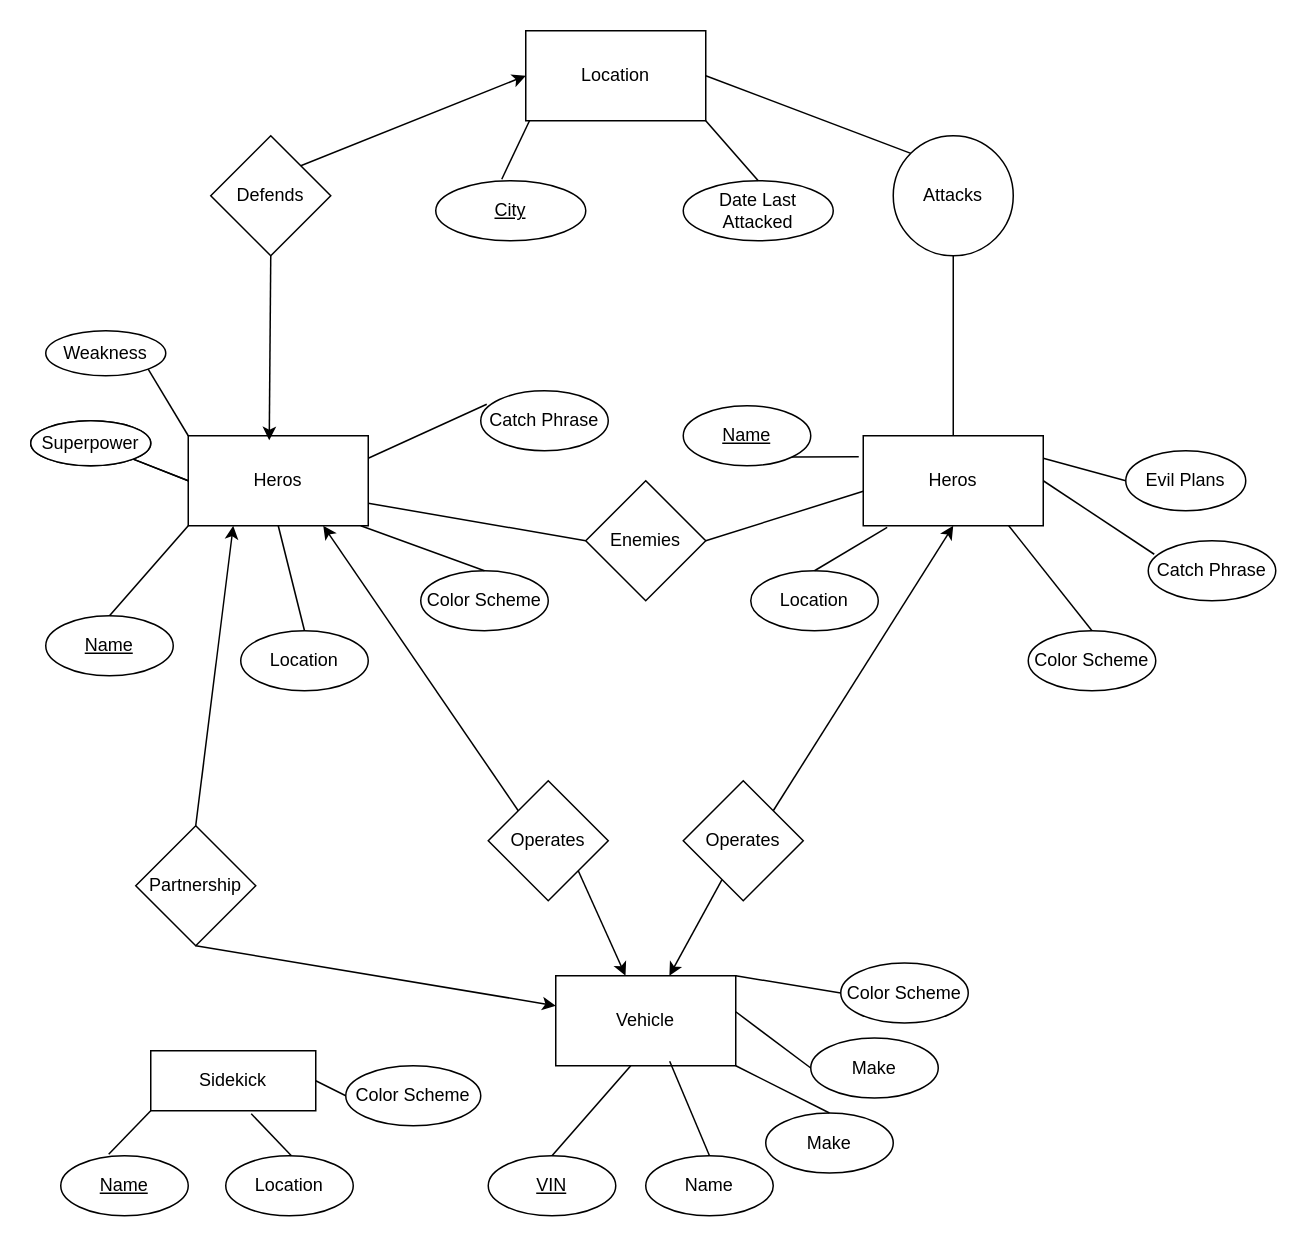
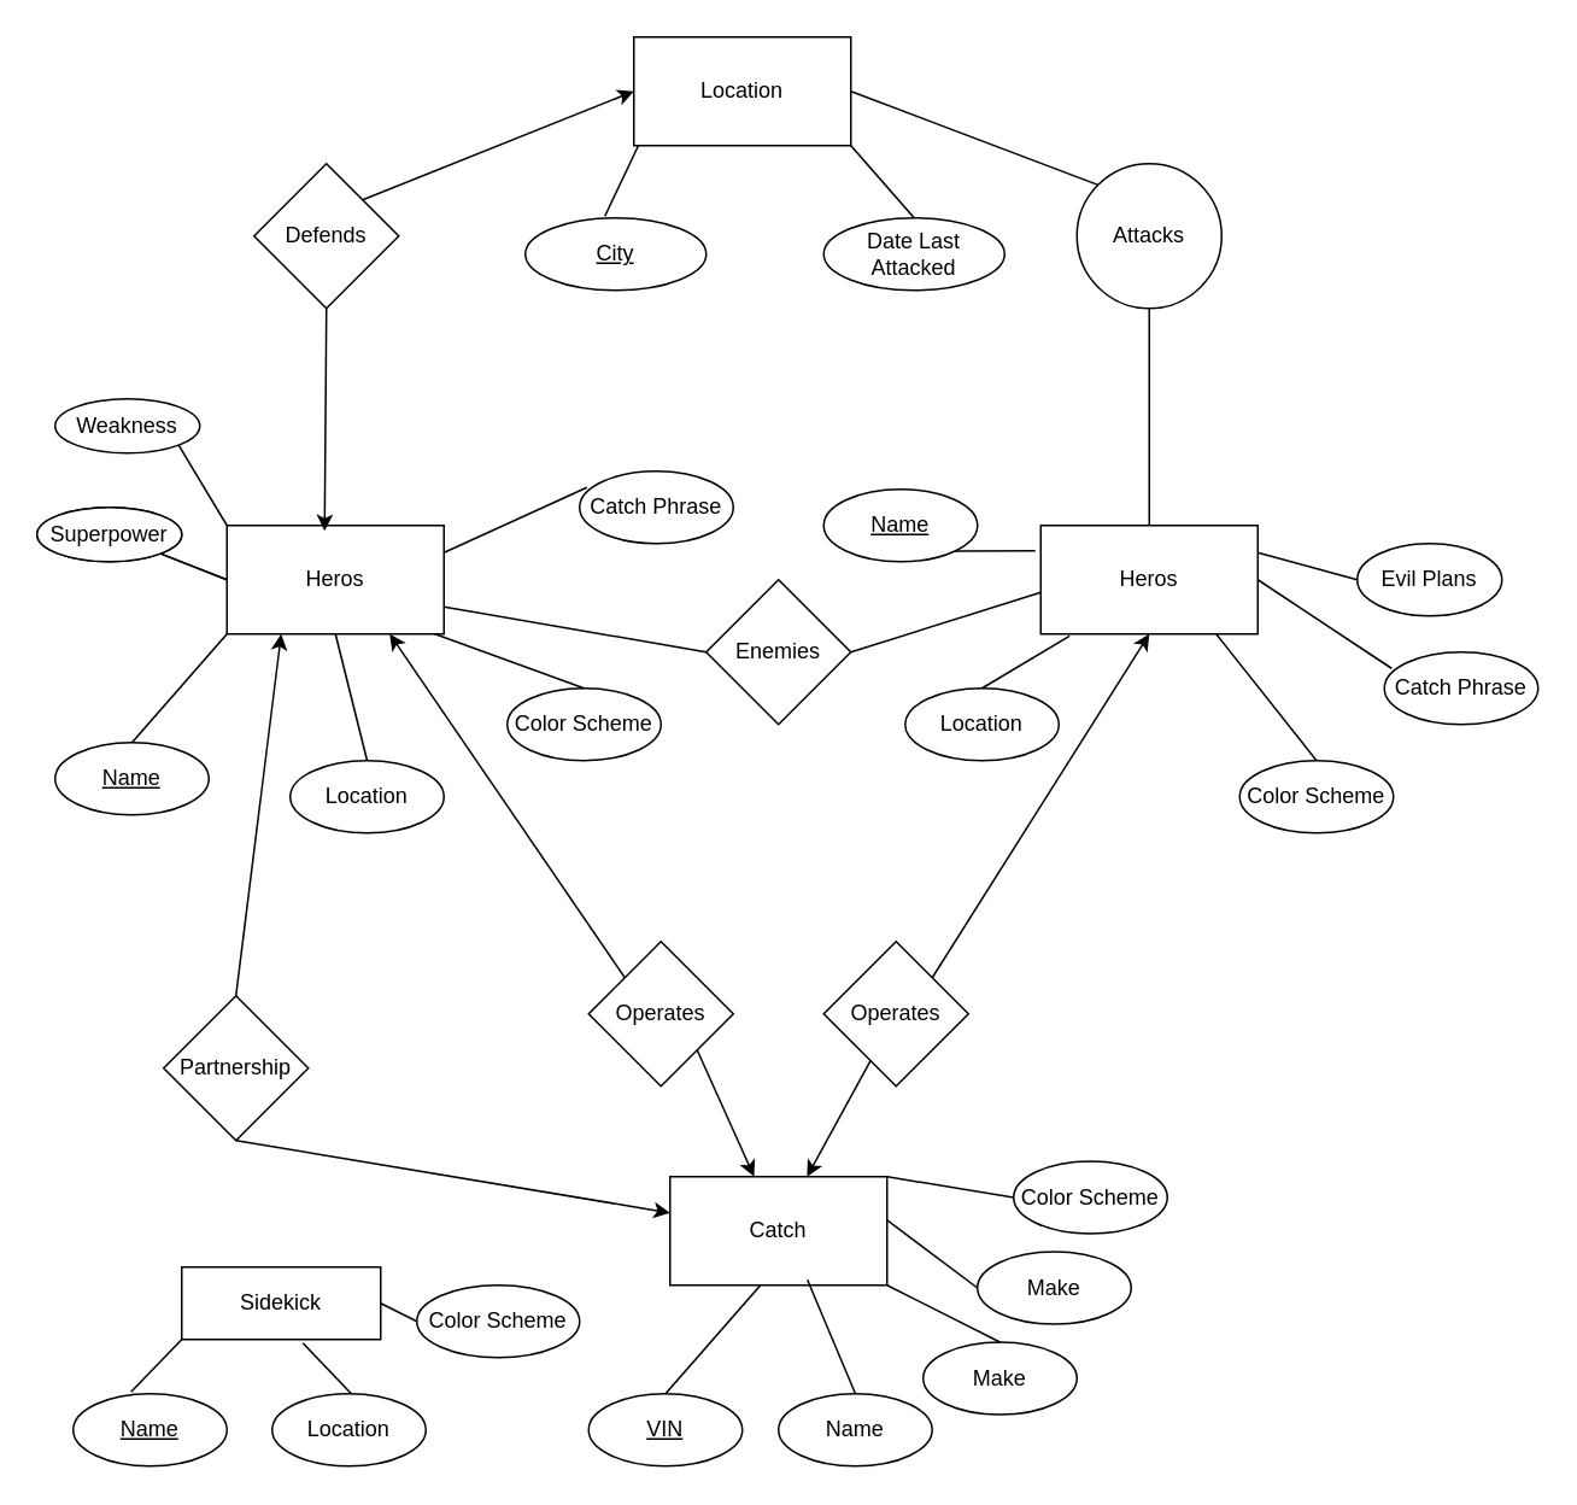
  <mxCell id="0" />
  <mxCell id="1" parent="0" />
  <mxCell id="2" value="Heros" style="rounded=0;whiteSpace=wrap;html=1;" vertex="1" parent="1"><mxGeometry x="125" y="290" width="120" height="60" as="geometry" /></mxCell>
  <mxCell id="3" value="&lt;u&gt;VIN&lt;/u&gt;" style="ellipse;whiteSpace=wrap;html=1;" vertex="1" parent="1"><mxGeometry x="325" y="770" width="85" height="40" as="geometry" /></mxCell>
  <mxCell id="4" value="Location" style="ellipse;whiteSpace=wrap;html=1;" vertex="1" parent="1"><mxGeometry x="160" y="420" width="85" height="40" as="geometry" /></mxCell>
  <mxCell id="5" value="Color Scheme" style="ellipse;whiteSpace=wrap;html=1;" vertex="1" parent="1"><mxGeometry x="280" y="380" width="85" height="40" as="geometry" /></mxCell>
  <mxCell id="6" value="Catch Phrase" style="ellipse;whiteSpace=wrap;html=1;" vertex="1" parent="1"><mxGeometry x="320" y="260" width="85" height="40" as="geometry" /></mxCell>
  <mxCell id="7" value="" style="endArrow=none;html=1;exitX=0.5;exitY=0;exitDx=0;exitDy=0;" edge="1" parent="1" source="3"><mxGeometry width="50" height="50" relative="1" as="geometry"><mxPoint x="390" y="740" as="sourcePoint" /><mxPoint x="420" y="710" as="targetPoint" /></mxGeometry></mxCell>
  <mxCell id="8" value="" style="endArrow=none;html=1;entryX=0.5;entryY=1;entryDx=0;entryDy=0;exitX=0.5;exitY=0;exitDx=0;exitDy=0;" edge="1" parent="1" source="4" target="2"><mxGeometry width="50" height="50" relative="1" as="geometry"><mxPoint x="65" y="570" as="sourcePoint" /><mxPoint x="115" y="520" as="targetPoint" /></mxGeometry></mxCell>
  <mxCell id="9" value="" style="endArrow=none;html=1;exitX=0.5;exitY=0;exitDx=0;exitDy=0;" edge="1" parent="1" source="5"><mxGeometry width="50" height="50" relative="1" as="geometry"><mxPoint x="215" y="410" as="sourcePoint" /><mxPoint x="240" y="350" as="targetPoint" /></mxGeometry></mxCell>
  <mxCell id="10" value="" style="endArrow=none;html=1;entryX=0.047;entryY=0.225;entryDx=0;entryDy=0;entryPerimeter=0;exitX=1;exitY=0.25;exitDx=0;exitDy=0;" edge="1" parent="1" source="2" target="6"><mxGeometry width="50" height="50" relative="1" as="geometry"><mxPoint x="245" y="320" as="sourcePoint" /><mxPoint x="295" y="270" as="targetPoint" /></mxGeometry></mxCell>
  <mxCell id="11" value="Heros" style="rounded=0;whiteSpace=wrap;html=1;" vertex="1" parent="1"><mxGeometry x="575" y="290" width="120" height="60" as="geometry" /></mxCell>
  <mxCell id="12" value="&lt;u&gt;Name&lt;/u&gt;" style="ellipse;whiteSpace=wrap;html=1;" vertex="1" parent="1"><mxGeometry x="455" y="270" width="85" height="40" as="geometry" /></mxCell>
  <mxCell id="13" value="Location" style="ellipse;whiteSpace=wrap;html=1;" vertex="1" parent="1"><mxGeometry x="500" y="380" width="85" height="40" as="geometry" /></mxCell>
  <mxCell id="14" value="Color Scheme" style="ellipse;whiteSpace=wrap;html=1;" vertex="1" parent="1"><mxGeometry x="685" y="420" width="85" height="40" as="geometry" /></mxCell>
  <mxCell id="15" value="Catch Phrase" style="ellipse;whiteSpace=wrap;html=1;" vertex="1" parent="1"><mxGeometry x="765" y="360" width="85" height="40" as="geometry" /></mxCell>
  <mxCell id="16" value="" style="endArrow=none;html=1;exitX=1;exitY=1;exitDx=0;exitDy=0;" edge="1" parent="1" source="12"><mxGeometry width="50" height="50" relative="1" as="geometry"><mxPoint x="540" y="310" as="sourcePoint" /><mxPoint x="572" y="304" as="targetPoint" /></mxGeometry></mxCell>
  <mxCell id="17" value="" style="endArrow=none;html=1;exitX=0.5;exitY=0;exitDx=0;exitDy=0;entryX=0.133;entryY=1.017;entryDx=0;entryDy=0;entryPerimeter=0;" edge="1" parent="1" source="13" target="11"><mxGeometry width="50" height="50" relative="1" as="geometry"><mxPoint x="515" y="570" as="sourcePoint" /><mxPoint x="580" y="352" as="targetPoint" /></mxGeometry></mxCell>
  <mxCell id="18" value="" style="endArrow=none;html=1;exitX=0.5;exitY=0;exitDx=0;exitDy=0;" edge="1" parent="1" source="14"><mxGeometry width="50" height="50" relative="1" as="geometry"><mxPoint x="665" y="410" as="sourcePoint" /><mxPoint x="672" y="350" as="targetPoint" /></mxGeometry></mxCell>
  <mxCell id="19" value="" style="endArrow=none;html=1;entryX=0.047;entryY=0.225;entryDx=0;entryDy=0;entryPerimeter=0;" edge="1" parent="1" target="15"><mxGeometry width="50" height="50" relative="1" as="geometry"><mxPoint x="695" y="320" as="sourcePoint" /><mxPoint x="745" y="270" as="targetPoint" /></mxGeometry></mxCell>
  <mxCell id="20" value="Location" style="rounded=0;whiteSpace=wrap;html=1;" vertex="1" parent="1"><mxGeometry x="350" y="20" width="120" height="60" as="geometry" /></mxCell>
  <mxCell id="21" value="&lt;u&gt;City&lt;/u&gt;" style="ellipse;whiteSpace=wrap;html=1;" vertex="1" parent="1"><mxGeometry x="290" y="120" width="100" height="40" as="geometry" /></mxCell>
  <mxCell id="22" value="Date Last Attacked" style="ellipse;whiteSpace=wrap;html=1;" vertex="1" parent="1"><mxGeometry x="455" y="120" width="100" height="40" as="geometry" /></mxCell>
  <mxCell id="23" value="" style="endArrow=none;html=1;exitX=0.44;exitY=-0.025;exitDx=0;exitDy=0;exitPerimeter=0;" edge="1" parent="1" source="21"><mxGeometry width="50" height="50" relative="1" as="geometry"><mxPoint x="302.5" y="130" as="sourcePoint" /><mxPoint x="352.5" y="80" as="targetPoint" /></mxGeometry></mxCell>
  <mxCell id="24" value="" style="endArrow=none;html=1;exitX=1;exitY=1;exitDx=0;exitDy=0;entryX=0.5;entryY=0;entryDx=0;entryDy=0;" edge="1" parent="1" source="20" target="22"><mxGeometry width="50" height="50" relative="1" as="geometry"><mxPoint x="520" y="90" as="sourcePoint" /><mxPoint x="570" y="40" as="targetPoint" /></mxGeometry></mxCell>
  <mxCell id="25" value="Defends" style="rhombus;whiteSpace=wrap;html=1;" vertex="1" parent="1"><mxGeometry x="140" y="90" width="80" height="80" as="geometry" /></mxCell>
  <mxCell id="26" value="Attacks" style="ellipse;whiteSpace=wrap;html=1;" vertex="1" parent="1"><mxGeometry x="595" y="90" width="80" height="80" as="geometry" /></mxCell>
  <mxCell id="27" value="" style="endArrow=classic;html=1;exitX=0.5;exitY=1;exitDx=0;exitDy=0;entryX=0.45;entryY=0.05;entryDx=0;entryDy=0;entryPerimeter=0;" edge="1" parent="1" source="25" target="2"><mxGeometry width="50" height="50" relative="1" as="geometry"><mxPoint x="180" y="210" as="sourcePoint" /><mxPoint x="230" y="160" as="targetPoint" /></mxGeometry></mxCell>
  <mxCell id="28" value="" style="endArrow=classic;html=1;entryX=0;entryY=0.5;entryDx=0;entryDy=0;exitX=1;exitY=0;exitDx=0;exitDy=0;" edge="1" parent="1" source="25" target="20"><mxGeometry width="50" height="50" relative="1" as="geometry"><mxPoint x="180" y="50" as="sourcePoint" /><mxPoint x="230" y="0" as="targetPoint" /></mxGeometry></mxCell>
  <mxCell id="29" value="" style="endArrow=none;html=1;entryX=0.5;entryY=1;entryDx=0;entryDy=0;exitX=0.5;exitY=0;exitDx=0;exitDy=0;" edge="1" parent="1" source="11" target="26"><mxGeometry width="50" height="50" relative="1" as="geometry"><mxPoint x="540" y="260" as="sourcePoint" /><mxPoint x="590" y="210" as="targetPoint" /></mxGeometry></mxCell>
  <mxCell id="30" value="" style="endArrow=none;html=1;entryX=0;entryY=0;entryDx=0;entryDy=0;exitX=1;exitY=0.5;exitDx=0;exitDy=0;" edge="1" parent="1" source="20" target="26"><mxGeometry width="50" height="50" relative="1" as="geometry"><mxPoint x="540" y="80" as="sourcePoint" /><mxPoint x="590" y="40" as="targetPoint" /></mxGeometry></mxCell>
  <mxCell id="31" value="Enemies" style="rhombus;whiteSpace=wrap;html=1;" vertex="1" parent="1"><mxGeometry x="390" y="320" width="80" height="80" as="geometry" /></mxCell>
  <mxCell id="32" value="" style="endArrow=none;html=1;entryX=0;entryY=0.5;entryDx=0;entryDy=0;exitX=1;exitY=0.75;exitDx=0;exitDy=0;" edge="1" parent="1" source="2" target="31"><mxGeometry width="50" height="50" relative="1" as="geometry"><mxPoint x="240" y="370" as="sourcePoint" /><mxPoint x="290" y="320" as="targetPoint" /></mxGeometry></mxCell>
  <mxCell id="33" value="" style="endArrow=none;html=1;exitX=1;exitY=0.5;exitDx=0;exitDy=0;entryX=0;entryY=0.617;entryDx=0;entryDy=0;entryPerimeter=0;" edge="1" parent="1" source="31" target="11"><mxGeometry width="50" height="50" relative="1" as="geometry"><mxPoint x="490" y="390" as="sourcePoint" /><mxPoint x="580" y="330" as="targetPoint" /></mxGeometry></mxCell>
  <mxCell id="34" value="" style="endArrow=classic;html=1;entryX=0.75;entryY=1;entryDx=0;entryDy=0;exitX=0;exitY=0;exitDx=0;exitDy=0;" edge="1" parent="1" source="35" target="2"><mxGeometry width="50" height="50" relative="1" as="geometry"><mxPoint x="380" y="540" as="sourcePoint" /><mxPoint x="300" y="480" as="targetPoint" /></mxGeometry></mxCell>
  <mxCell id="35" value="Operates" style="rhombus;whiteSpace=wrap;html=1;" vertex="1" parent="1"><mxGeometry x="325" y="520" width="80" height="80" as="geometry" /></mxCell>
  <mxCell id="36" value="" style="endArrow=classic;html=1;entryX=0.5;entryY=1;entryDx=0;entryDy=0;exitX=1;exitY=0;exitDx=0;exitDy=0;" edge="1" parent="1" source="37" target="11"><mxGeometry width="50" height="50" relative="1" as="geometry"><mxPoint x="510" y="540" as="sourcePoint" /><mxPoint x="520" y="260" as="targetPoint" /></mxGeometry></mxCell>
  <mxCell id="37" value="Operates" style="rhombus;whiteSpace=wrap;html=1;" vertex="1" parent="1"><mxGeometry x="455" y="520" width="80" height="80" as="geometry" /></mxCell>
- <mxCell id="38" value="Vehicle" style="rounded=0;whiteSpace=wrap;html=1;" vertex="1" parent="1"><mxGeometry x="370" y="650" width="120" height="60" as="geometry" /></mxCell>
+ <mxCell id="38" value="Catch" style="rounded=0;whiteSpace=wrap;html=1;" vertex="1" parent="1"><mxGeometry x="370" y="650" width="120" height="60" as="geometry" /></mxCell>
  <mxCell id="39" value="" style="endArrow=classic;html=1;exitX=1;exitY=1;exitDx=0;exitDy=0;" edge="1" parent="1" source="35" target="38"><mxGeometry width="50" height="50" relative="1" as="geometry"><mxPoint x="210" y="690" as="sourcePoint" /><mxPoint x="260" y="640" as="targetPoint" /></mxGeometry></mxCell>
  <mxCell id="40" value="" style="endArrow=classic;html=1;" edge="1" parent="1" source="37"><mxGeometry width="50" height="50" relative="1" as="geometry"><mxPoint x="414.25" y="580" as="sourcePoint" /><mxPoint x="445.75" y="650" as="targetPoint" /></mxGeometry></mxCell>
  <mxCell id="41" value="" style="endArrow=classic;html=1;entryX=0.25;entryY=1;entryDx=0;entryDy=0;exitX=0.5;exitY=0;exitDx=0;exitDy=0;" edge="1" parent="1" source="42" target="2"><mxGeometry width="50" height="50" relative="1" as="geometry"><mxPoint x="120" y="540" as="sourcePoint" /><mxPoint x="160" y="480" as="targetPoint" /></mxGeometry></mxCell>
  <mxCell id="42" value="Partnership" style="rhombus;whiteSpace=wrap;html=1;" vertex="1" parent="1"><mxGeometry x="90" y="550" width="80" height="80" as="geometry" /></mxCell>
  <mxCell id="43" value="" style="endArrow=classic;html=1;exitX=0.5;exitY=1;exitDx=0;exitDy=0;" edge="1" parent="1" source="42" target="38"><mxGeometry width="50" height="50" relative="1" as="geometry"><mxPoint x="180" y="700" as="sourcePoint" /><mxPoint x="230" y="650" as="targetPoint" /></mxGeometry></mxCell>
  <mxCell id="44" value="Superpower" style="ellipse;whiteSpace=wrap;html=1;" vertex="1" parent="1"><mxGeometry y="280" width="80" height="30" as="geometry" x="20" /></mxCell>
  <mxCell id="45" value="" style="endArrow=none;html=1;exitX=1;exitY=1;exitDx=0;exitDy=0;entryX=0;entryY=0.5;entryDx=0;entryDy=0;" edge="1" parent="1" source="44" target="2"><mxGeometry width="50" height="50" relative="1" as="geometry"><mxPoint x="70" y="350" as="sourcePoint" /><mxPoint x="120" y="320" as="targetPoint" /></mxGeometry></mxCell>
  <mxCell id="46" value="Superpower" style="ellipse;whiteSpace=wrap;html=1;" vertex="1" parent="1"><mxGeometry y="280" width="80" height="30" as="geometry" x="20" /></mxCell>
  <mxCell id="47" value="" style="endArrow=none;html=1;exitX=1;exitY=1;exitDx=0;exitDy=0;entryX=0;entryY=0.5;entryDx=0;entryDy=0;" edge="1" parent="1" source="46"><mxGeometry width="50" height="50" relative="1" as="geometry"><mxPoint x="70" y="350" as="sourcePoint" /><mxPoint x="125" y="320" as="targetPoint" /></mxGeometry></mxCell>
  <mxCell id="48" value="Weakness" style="ellipse;whiteSpace=wrap;html=1;" vertex="1" parent="1"><mxGeometry x="30" y="220" width="80" height="30" as="geometry" /></mxCell>
  <mxCell id="49" value="" style="endArrow=none;html=1;exitX=1;exitY=1;exitDx=0;exitDy=0;entryX=0;entryY=0;entryDx=0;entryDy=0;" edge="1" parent="1" source="48" target="2"><mxGeometry width="50" height="50" relative="1" as="geometry"><mxPoint x="80" y="290" as="sourcePoint" /><mxPoint x="135" y="260" as="targetPoint" /></mxGeometry></mxCell>
  <mxCell id="50" value="Evil Plans" style="ellipse;whiteSpace=wrap;html=1;" vertex="1" parent="1"><mxGeometry x="750" y="300" width="80" height="40" as="geometry" /></mxCell>
  <mxCell id="51" value="" style="endArrow=none;html=1;entryX=0;entryY=0.5;entryDx=0;entryDy=0;exitX=1;exitY=0.25;exitDx=0;exitDy=0;" edge="1" parent="1" source="11" target="50"><mxGeometry width="50" height="50" relative="1" as="geometry"><mxPoint x="700" y="310" as="sourcePoint" /><mxPoint x="790" y="250" as="targetPoint" /></mxGeometry></mxCell>
  <mxCell id="52" value="Sidekick" style="rounded=0;whiteSpace=wrap;html=1;" vertex="1" parent="1"><mxGeometry x="100" y="700" width="110" height="40" as="geometry" /></mxCell>
  <mxCell id="53" value="&lt;u&gt;Name&lt;/u&gt;" style="ellipse;whiteSpace=wrap;html=1;" vertex="1" parent="1"><mxGeometry x="40" y="770" width="85" height="40" as="geometry" /></mxCell>
  <mxCell id="54" value="Location" style="ellipse;whiteSpace=wrap;html=1;" vertex="1" parent="1"><mxGeometry x="150" y="770" width="85" height="40" as="geometry" /></mxCell>
  <mxCell id="55" value="" style="endArrow=none;html=1;entryX=0.609;entryY=1.05;entryDx=0;entryDy=0;exitX=0.5;exitY=0;exitDx=0;exitDy=0;entryPerimeter=0;" edge="1" parent="1" target="52"><mxGeometry width="50" height="50" relative="1" as="geometry"><mxPoint x="193.75" y="770" as="sourcePoint" /><mxPoint x="176.25" y="700" as="targetPoint" /></mxGeometry></mxCell>
  <mxCell id="56" value="" style="endArrow=none;html=1;exitX=0.376;exitY=-0.025;exitDx=0;exitDy=0;exitPerimeter=0;entryX=0;entryY=1;entryDx=0;entryDy=0;" edge="1" parent="1" source="53" target="52"><mxGeometry width="50" height="50" relative="1" as="geometry"><mxPoint x="40" y="710" as="sourcePoint" /><mxPoint x="90" y="660" as="targetPoint" /></mxGeometry></mxCell>
  <mxCell id="57" value="Color Scheme" style="ellipse;whiteSpace=wrap;html=1;" vertex="1" parent="1"><mxGeometry x="230" y="710" width="90" height="40" as="geometry" /></mxCell>
  <mxCell id="58" value="" style="endArrow=none;html=1;exitX=0;exitY=0.5;exitDx=0;exitDy=0;entryX=1;entryY=0.5;entryDx=0;entryDy=0;" edge="1" parent="1" source="57" target="52"><mxGeometry width="50" height="50" relative="1" as="geometry"><mxPoint x="170" y="740" as="sourcePoint" /><mxPoint x="185" y="680" as="targetPoint" /></mxGeometry></mxCell>
  <mxCell id="59" value="&lt;u&gt;Name&lt;/u&gt;" style="ellipse;whiteSpace=wrap;html=1;" vertex="1" parent="1"><mxGeometry x="30" y="410" width="85" height="40" as="geometry" /></mxCell>
  <mxCell id="60" value="" style="endArrow=none;html=1;exitX=0.5;exitY=0;exitDx=0;exitDy=0;" edge="1" parent="1" source="59"><mxGeometry width="50" height="50" relative="1" as="geometry"><mxPoint x="95" y="380" as="sourcePoint" /><mxPoint x="125" y="350" as="targetPoint" /></mxGeometry></mxCell>
  <mxCell id="61" value="Name" style="ellipse;whiteSpace=wrap;html=1;" vertex="1" parent="1"><mxGeometry x="430" y="770" width="85" height="40" as="geometry" /></mxCell>
  <mxCell id="62" value="" style="endArrow=none;html=1;exitX=0.5;exitY=0;exitDx=0;exitDy=0;entryX=0.633;entryY=0.95;entryDx=0;entryDy=0;entryPerimeter=0;" edge="1" parent="1" source="61" target="38"><mxGeometry width="50" height="50" relative="1" as="geometry"><mxPoint x="495" y="740" as="sourcePoint" /><mxPoint x="525" y="710" as="targetPoint" /></mxGeometry></mxCell>
  <mxCell id="63" value="Make" style="ellipse;whiteSpace=wrap;html=1;" vertex="1" parent="1"><mxGeometry x="510" y="741.5" width="85" height="40" as="geometry" /></mxCell>
  <mxCell id="64" value="" style="endArrow=none;html=1;exitX=0.5;exitY=0;exitDx=0;exitDy=0;entryX=1;entryY=1;entryDx=0;entryDy=0;" edge="1" parent="1" source="63" target="38"><mxGeometry width="50" height="50" relative="1" as="geometry"><mxPoint x="575" y="711.5" as="sourcePoint" /><mxPoint x="525.96" y="678.5" as="targetPoint" /></mxGeometry></mxCell>
  <mxCell id="65" value="Make" style="ellipse;whiteSpace=wrap;html=1;" vertex="1" parent="1"><mxGeometry x="540" y="691.5" width="85" height="40" as="geometry" /></mxCell>
  <mxCell id="66" value="" style="endArrow=none;html=1;exitX=0;exitY=0.5;exitDx=0;exitDy=0;entryX=1;entryY=0.4;entryDx=0;entryDy=0;entryPerimeter=0;" edge="1" parent="1" source="65" target="38"><mxGeometry width="50" height="50" relative="1" as="geometry"><mxPoint x="605" y="661.5" as="sourcePoint" /><mxPoint x="520" y="660" as="targetPoint" /></mxGeometry></mxCell>
  <mxCell id="67" value="&lt;div&gt;Color Scheme&lt;/div&gt;" style="ellipse;whiteSpace=wrap;html=1;" vertex="1" parent="1"><mxGeometry x="560" y="641.5" width="85" height="40" as="geometry" /></mxCell>
  <mxCell id="68" value="" style="endArrow=none;html=1;exitX=0;exitY=0.5;exitDx=0;exitDy=0;entryX=1;entryY=0;entryDx=0;entryDy=0;" edge="1" parent="1" source="67" target="38"><mxGeometry width="50" height="50" relative="1" as="geometry"><mxPoint x="625" y="611.5" as="sourcePoint" /><mxPoint x="540" y="610" as="targetPoint" /></mxGeometry></mxCell>
